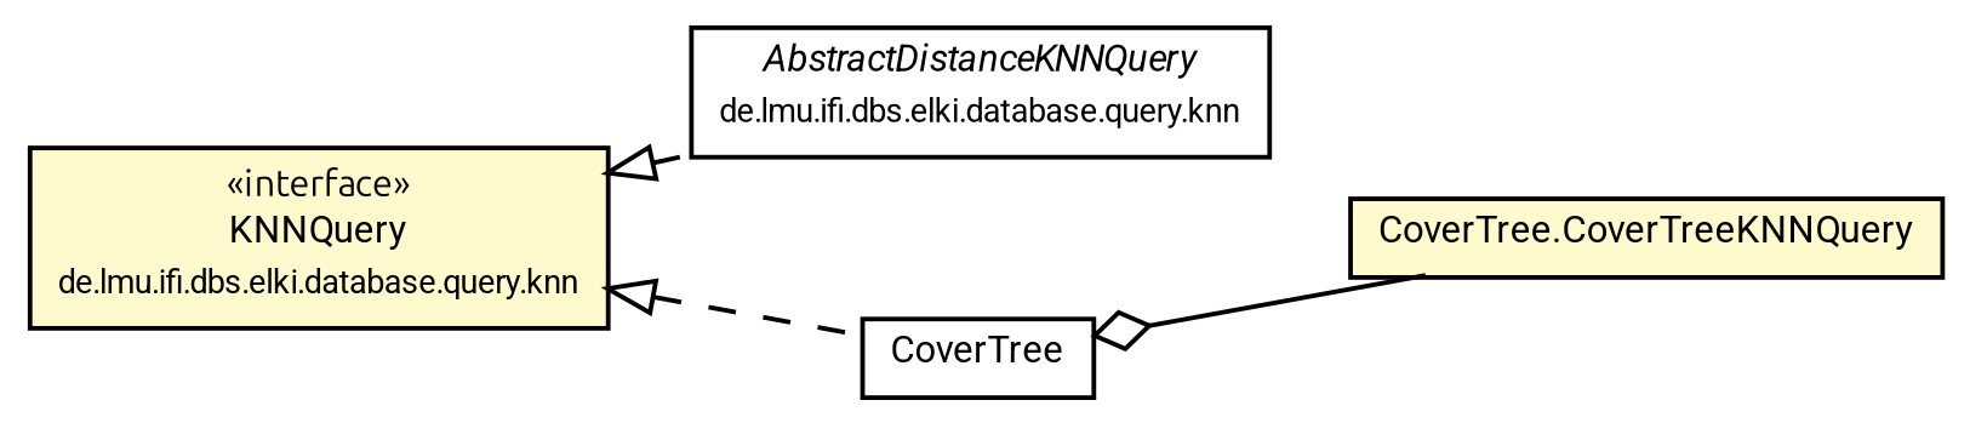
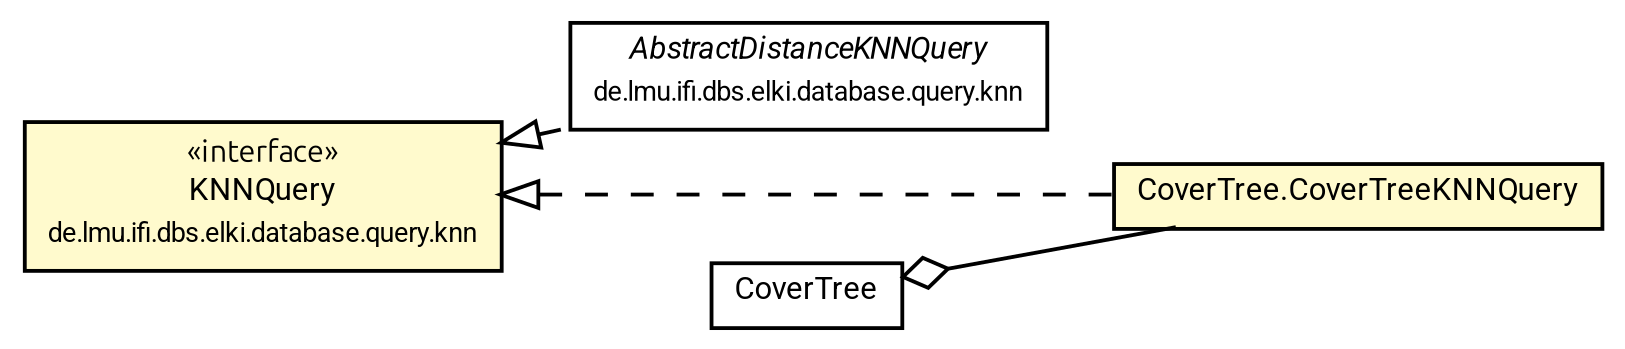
  digraph {
    fontname=Ubuntu
    nodesep=0.15
    rankdir=LR
    ranksep=0.25
    node [fontcolor=black fontname=Ubuntu fontsize=8 margin=0 shape=plaintext]
    edge [arrowtail=empty color=black dir=back fontname=Ubuntu fontsize=7 labelfontname=Roboto labelfontsize=7 style=dashed weight=9]
    n1 [height=0 label=<<table title="de.lmu.ifi.dbs.elki.database.query.knn.KNNQuery" border="0" cellborder="1" cellspacing="0" cellpadding="2" bgcolor="LemonChiffon" href="../../../../database/query/knn/KNNQuery.html" target="_parent"> 		<tr><td><table border="0" cellspacing="0" cellpadding="1"> 		<tr><td align="center" balign="center"> &#171;interface&#187; </td></tr> 		<tr><td align="center" balign="center"> <font face="Roboto">KNNQuery</font> </td></tr> 		<tr><td align="center" balign="center"> <font face="Roboto" point-size="7.0">de.lmu.ifi.dbs.elki.database.query.knn</font> </td></tr> 		</table></td></tr> 		</table>> width=0]
    n2 [height=0 label=<<table title="de.lmu.ifi.dbs.elki.database.query.knn.AbstractDistanceKNNQuery" border="0" cellborder="1" cellspacing="0" cellpadding="2" href="../../../../database/query/knn/AbstractDistanceKNNQuery.html" target="_parent"> 		<tr><td><table border="0" cellspacing="0" cellpadding="1"> 		<tr><td align="center" balign="center"> <font face="Roboto"><i>AbstractDistanceKNNQuery</i></font> </td></tr> 		<tr><td align="center" balign="center"> <font face="Roboto" point-size="7.0">de.lmu.ifi.dbs.elki.database.query.knn</font> </td></tr> 		</table></td></tr> 		</table>> width=0]
    n3 [height=0 label=<<table title="de.lmu.ifi.dbs.elki.index.tree.metrical.covertree.CoverTree.CoverTreeKNNQuery" border="0" cellborder="1" cellspacing="0" cellpadding="2" bgcolor="lemonChiffon" href="CoverTree.CoverTreeKNNQuery.html" target="_parent"> 		<tr><td><table border="0" cellspacing="0" cellpadding="1"> 		<tr><td align="center" balign="center"> <font face="Roboto">CoverTree.CoverTreeKNNQuery</font> </td></tr> 		</table></td></tr> 		</table>> width=0]
    n4 [height=0 label=<<table title="de.lmu.ifi.dbs.elki.index.tree.metrical.covertree.CoverTree" border="0" cellborder="1" cellspacing="0" cellpadding="2" href="CoverTree.html" target="_parent"> 		<tr><td><table border="0" cellspacing="0" cellpadding="1"> 		<tr><td align="center" balign="center"> <font face="Roboto">CoverTree</font> </td></tr> 		</table></td></tr> 		</table>> width=0]
    n1 -> n2
-   n1 -> n4
+   n1 -> n3
    n4 -> n3 [arrowhead=none arrowtail=ediamond weight=4 style=""]
  }
